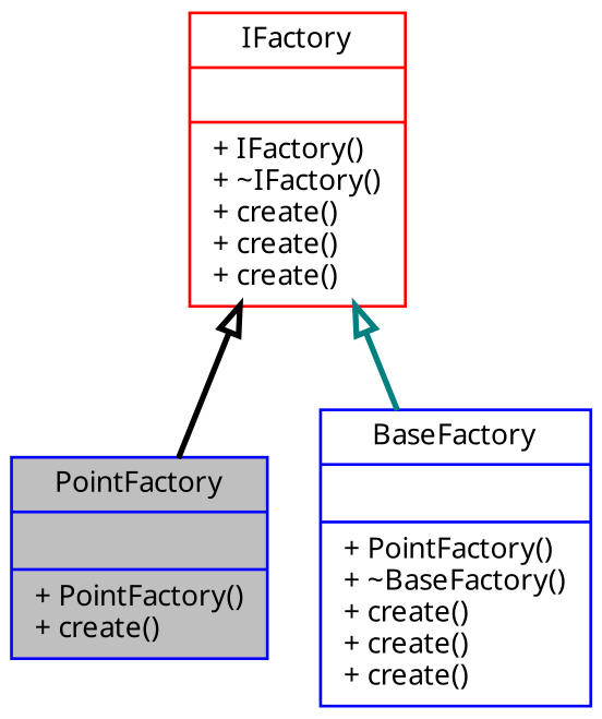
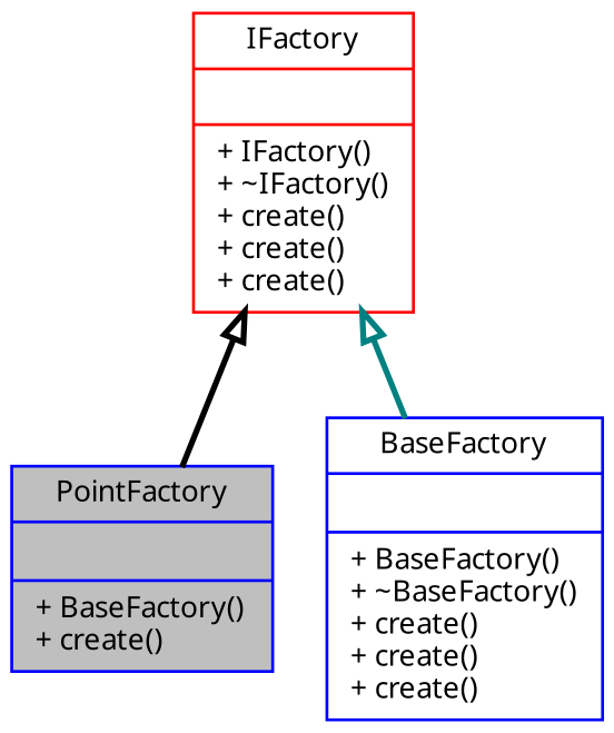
  digraph {
    fontname="Noto Sans"
    node [color=blue fillcolor=white fontname="Noto Sans" fontsize=10 shape=record style=filled]
    edge [arrowtail=onormal dir=back fontname="Noto Sans" fontsize=10 labelfontname=Helvetica labelfontsize=10 style=bold]
-   n1 [fillcolor=grey75 fontcolor=black height=0.2 label="{PointFactory\n||+ PointFactory()\l+ create()\l}" width=0.4]
-   n2 [height=0.2 label="{BaseFactory\n||+ PointFactory()\l+ ~BaseFactory()\l+ create()\l+ create()\l+ create()\l}" width=0.4]
+   n1 [fillcolor=grey75 fontcolor=black height=0.2 label="{PointFactory\n||+ BaseFactory()\l+ create()\l}" width=0.4]
+   n2 [height=0.2 label="{BaseFactory\n||+ BaseFactory()\l+ ~BaseFactory()\l+ create()\l+ create()\l+ create()\l}" width=0.4]
    n3 [color=red height=0.2 label="{IFactory\n||+ IFactory()\l+ ~IFactory()\l+ create()\l+ create()\l+ create()\l}" width=0.4]
    n3 -> n1 [color=black]
    n3 -> n2 [color=teal]
  }
